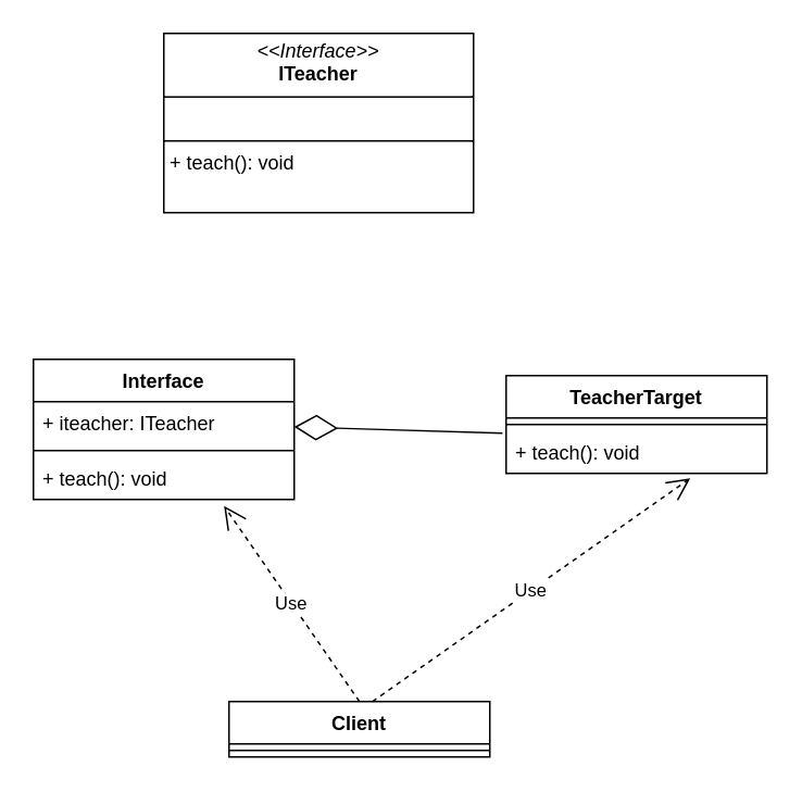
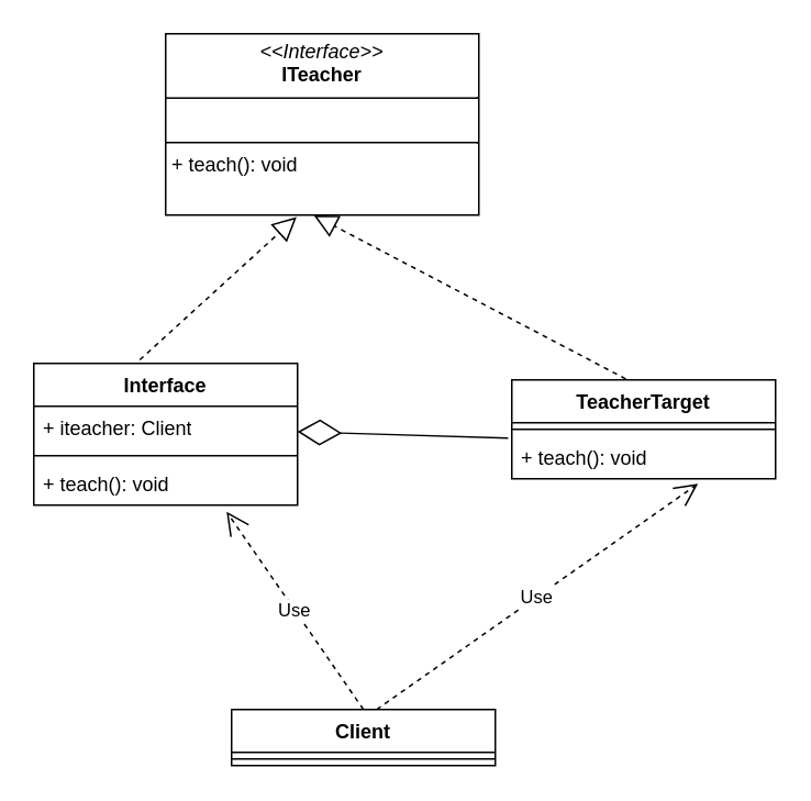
  <mxCell id="0" />
  <mxCell id="1" parent="0" />
  <mxCell id="2" value="TeacherTarget" style="swimlane;fontStyle=1;align=center;verticalAlign=top;childLayout=stackLayout;horizontal=1;startSize=26;horizontalStack=0;resizeParent=1;resizeParentMax=0;resizeLast=0;collapsible=1;marginBottom=0;whiteSpace=wrap;html=1;" vertex="1" parent="1"><mxGeometry x="310" y="230" width="160" height="60" as="geometry"><mxRectangle x="500" y="290" width="110" height="30" as="alternateBounds" /></mxGeometry></mxCell>
  <mxCell id="3" value="" style="line;strokeWidth=1;fillColor=none;align=left;verticalAlign=middle;spacingTop=-1;spacingLeft=3;spacingRight=3;rotatable=0;labelPosition=right;points=[];portConstraint=eastwest;strokeColor=inherit;" vertex="1" parent="2"><mxGeometry y="26" width="160" height="8" as="geometry" /></mxCell>
  <mxCell id="4" value="+ teach(): void" style="text;strokeColor=none;fillColor=none;align=left;verticalAlign=top;spacingLeft=4;spacingRight=4;overflow=hidden;rotatable=0;points=[[0,0.5],[1,0.5]];portConstraint=eastwest;whiteSpace=wrap;html=1;" vertex="1" parent="2"><mxGeometry y="34" width="160" height="26" as="geometry" /></mxCell>
+ <mxCell id="5" value="" style="endArrow=block;dashed=1;endFill=0;endSize=12;html=1;rounded=0;exitX=0.432;exitY=-0.01;exitDx=0;exitDy=0;exitPerimeter=0;entryX=0.473;entryY=1.001;entryDx=0;entryDy=0;entryPerimeter=0;" edge="1" parent="1" source="2" target="6"><mxGeometry width="160" relative="1" as="geometry"><mxPoint x="410" y="150" as="sourcePoint" /><mxPoint x="335" y="90" as="targetPoint" /></mxGeometry></mxCell>
  <mxCell id="6" value="&lt;p style=&quot;margin:0px;margin-top:4px;text-align:center;&quot;&gt;&lt;i&gt;&amp;lt;&amp;lt;Interface&amp;gt;&amp;gt;&lt;/i&gt;&lt;br&gt;&lt;b&gt;ITeacher&lt;/b&gt;&lt;/p&gt;&lt;hr size=&quot;1&quot; style=&quot;border-style:solid;&quot;&gt;&lt;br&gt;&lt;hr size=&quot;1&quot; style=&quot;border-style:solid;&quot;&gt;&lt;p style=&quot;margin:0px;margin-left:4px;&quot;&gt;+ teach(): void&lt;br&gt;&lt;/p&gt;" style="verticalAlign=top;align=left;overflow=fill;html=1;whiteSpace=wrap;" vertex="1" parent="1"><mxGeometry x="100" y="20" width="190" height="110" as="geometry" /></mxCell>
  <mxCell id="7" value="Interface" style="swimlane;fontStyle=1;align=center;verticalAlign=top;childLayout=stackLayout;horizontal=1;startSize=26;horizontalStack=0;resizeParent=1;resizeParentMax=0;resizeLast=0;collapsible=1;marginBottom=0;whiteSpace=wrap;html=1;" vertex="1" parent="1"><mxGeometry x="20" y="220" width="160" height="86" as="geometry"><mxRectangle x="500" y="290" width="110" height="30" as="alternateBounds" /></mxGeometry></mxCell>
- <mxCell id="8" value="+ iteacher: ITeacher" style="text;strokeColor=none;fillColor=none;align=left;verticalAlign=top;spacingLeft=4;spacingRight=4;overflow=hidden;rotatable=0;points=[[0,0.5],[1,0.5]];portConstraint=eastwest;whiteSpace=wrap;html=1;" vertex="1" parent="7"><mxGeometry y="26" width="160" height="26" as="geometry" /></mxCell>
+ <mxCell id="8" value="+ iteacher: Client" style="text;strokeColor=none;fillColor=none;align=left;verticalAlign=top;spacingLeft=4;spacingRight=4;overflow=hidden;rotatable=0;points=[[0,0.5],[1,0.5]];portConstraint=eastwest;whiteSpace=wrap;html=1;" vertex="1" parent="7"><mxGeometry y="26" width="160" height="26" as="geometry" /></mxCell>
  <mxCell id="9" value="" style="line;strokeWidth=1;fillColor=none;align=left;verticalAlign=middle;spacingTop=-1;spacingLeft=3;spacingRight=3;rotatable=0;labelPosition=right;points=[];portConstraint=eastwest;strokeColor=inherit;" vertex="1" parent="7"><mxGeometry y="52" width="160" height="8" as="geometry" /></mxCell>
  <mxCell id="10" value="+ teach(): void" style="text;strokeColor=none;fillColor=none;align=left;verticalAlign=top;spacingLeft=4;spacingRight=4;overflow=hidden;rotatable=0;points=[[0,0.5],[1,0.5]];portConstraint=eastwest;whiteSpace=wrap;html=1;" vertex="1" parent="7"><mxGeometry y="60" width="160" height="26" as="geometry" /></mxCell>
+ <mxCell id="11" value="" style="endArrow=block;dashed=1;endFill=0;endSize=12;html=1;rounded=0;exitX=0.402;exitY=-0.025;exitDx=0;exitDy=0;exitPerimeter=0;entryX=0.418;entryY=1.011;entryDx=0;entryDy=0;entryPerimeter=0;" edge="1" parent="1" source="7" target="6"><mxGeometry width="160" relative="1" as="geometry"><mxPoint x="60" y="160" as="sourcePoint" /><mxPoint x="220" y="160" as="targetPoint" /></mxGeometry></mxCell>
  <mxCell id="12" value="" style="endArrow=diamondThin;endFill=0;endSize=24;html=1;rounded=0;exitX=-0.014;exitY=0.053;exitDx=0;exitDy=0;exitPerimeter=0;" edge="1" parent="1" source="4" target="8"><mxGeometry width="160" relative="1" as="geometry"><mxPoint x="210" y="320" as="sourcePoint" /><mxPoint x="370" y="320" as="targetPoint" /></mxGeometry></mxCell>
  <mxCell id="13" value="Client" style="swimlane;fontStyle=1;align=center;verticalAlign=top;childLayout=stackLayout;horizontal=1;startSize=26;horizontalStack=0;resizeParent=1;resizeParentMax=0;resizeLast=0;collapsible=1;marginBottom=0;whiteSpace=wrap;html=1;" vertex="1" parent="1"><mxGeometry x="140" y="430" width="160" height="34" as="geometry"><mxRectangle x="500" y="290" width="110" height="30" as="alternateBounds" /></mxGeometry></mxCell>
  <mxCell id="14" value="" style="line;strokeWidth=1;fillColor=none;align=left;verticalAlign=middle;spacingTop=-1;spacingLeft=3;spacingRight=3;rotatable=0;labelPosition=right;points=[];portConstraint=eastwest;strokeColor=inherit;" vertex="1" parent="13"><mxGeometry y="26" width="160" height="8" as="geometry" /></mxCell>
  <mxCell id="15" value="Use" style="endArrow=open;endSize=12;dashed=1;html=1;rounded=0;exitX=0.5;exitY=0;exitDx=0;exitDy=0;entryX=0.731;entryY=1.154;entryDx=0;entryDy=0;entryPerimeter=0;" edge="1" parent="1" source="13" target="10"><mxGeometry width="160" relative="1" as="geometry"><mxPoint x="200" y="320" as="sourcePoint" /><mxPoint x="360" y="320" as="targetPoint" /></mxGeometry></mxCell>
  <mxCell id="16" value="Use" style="endArrow=open;endSize=12;dashed=1;html=1;rounded=0;exitX=0.55;exitY=0;exitDx=0;exitDy=0;exitPerimeter=0;entryX=0.706;entryY=1.115;entryDx=0;entryDy=0;entryPerimeter=0;" edge="1" parent="1" source="13" target="4"><mxGeometry width="160" relative="1" as="geometry"><mxPoint x="280" y="360" as="sourcePoint" /><mxPoint x="440" y="360" as="targetPoint" /></mxGeometry></mxCell>
